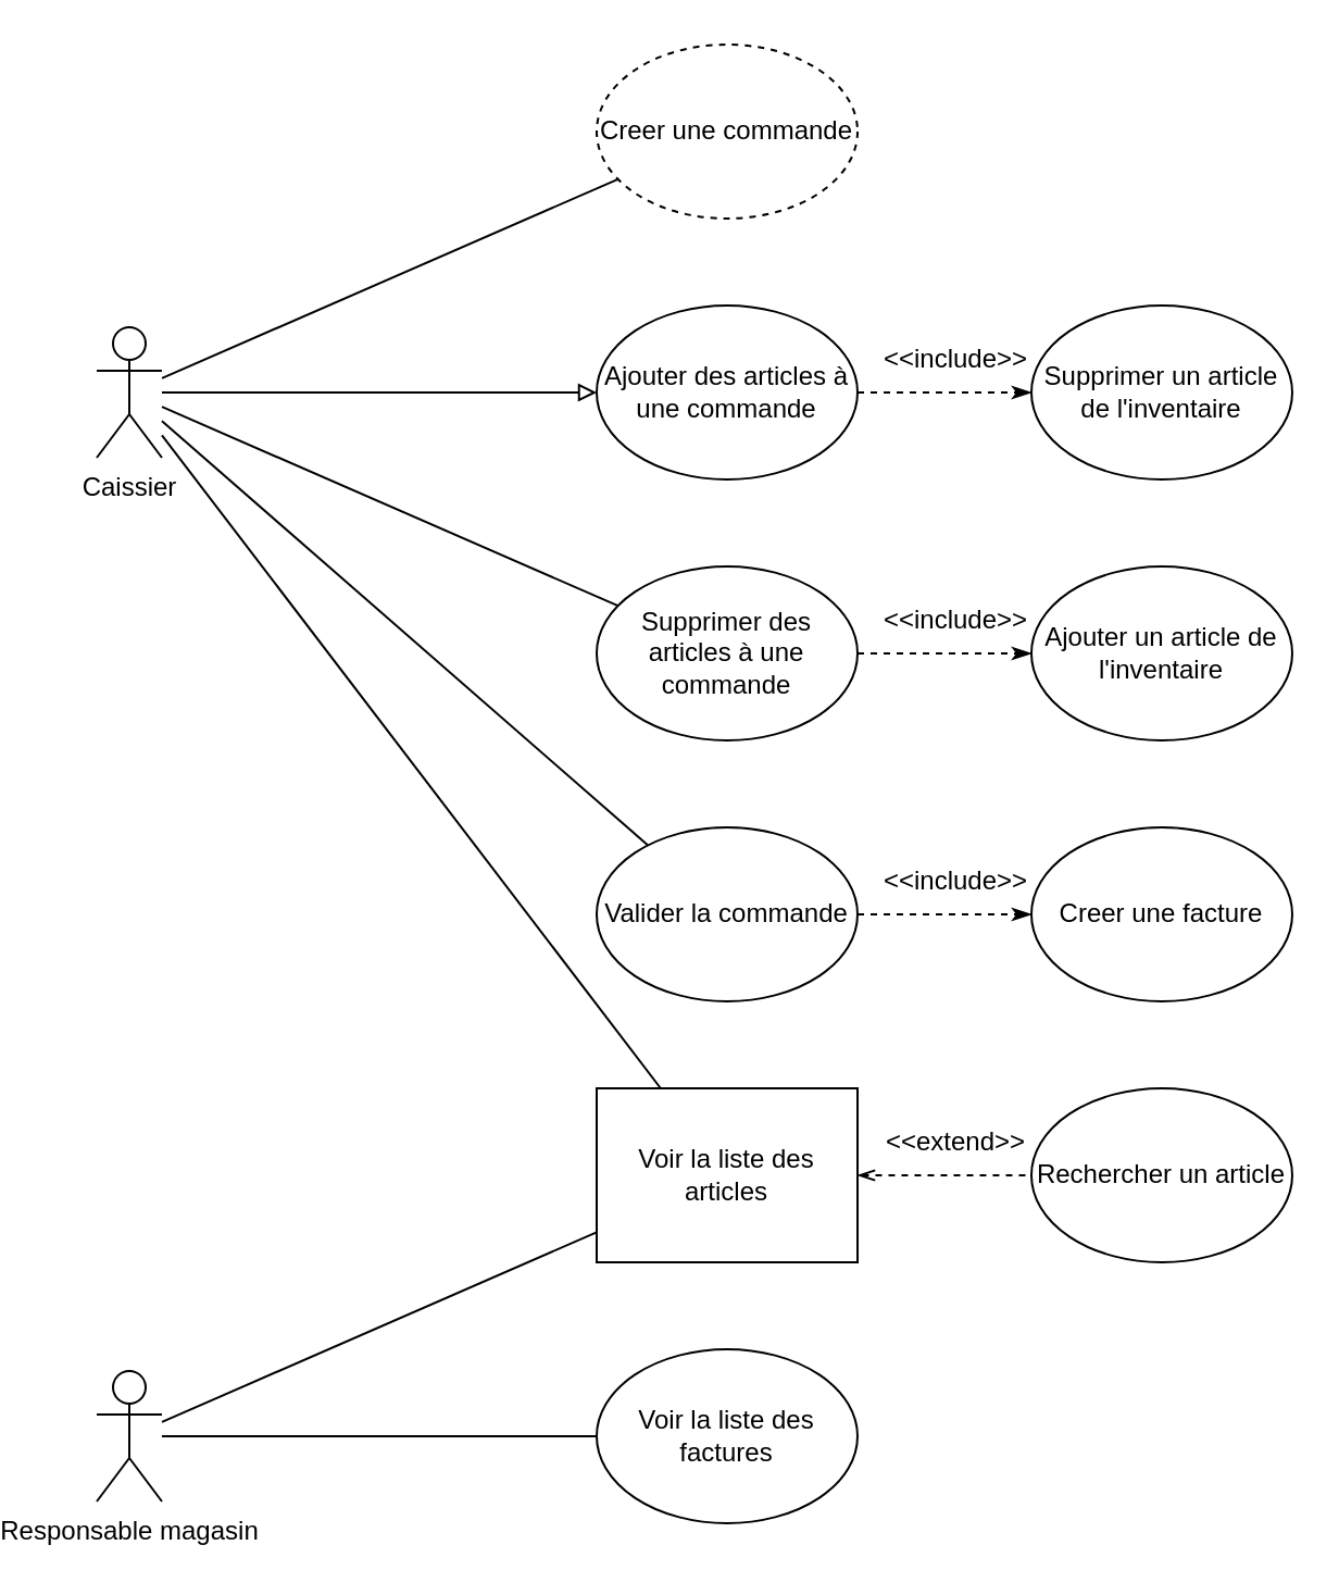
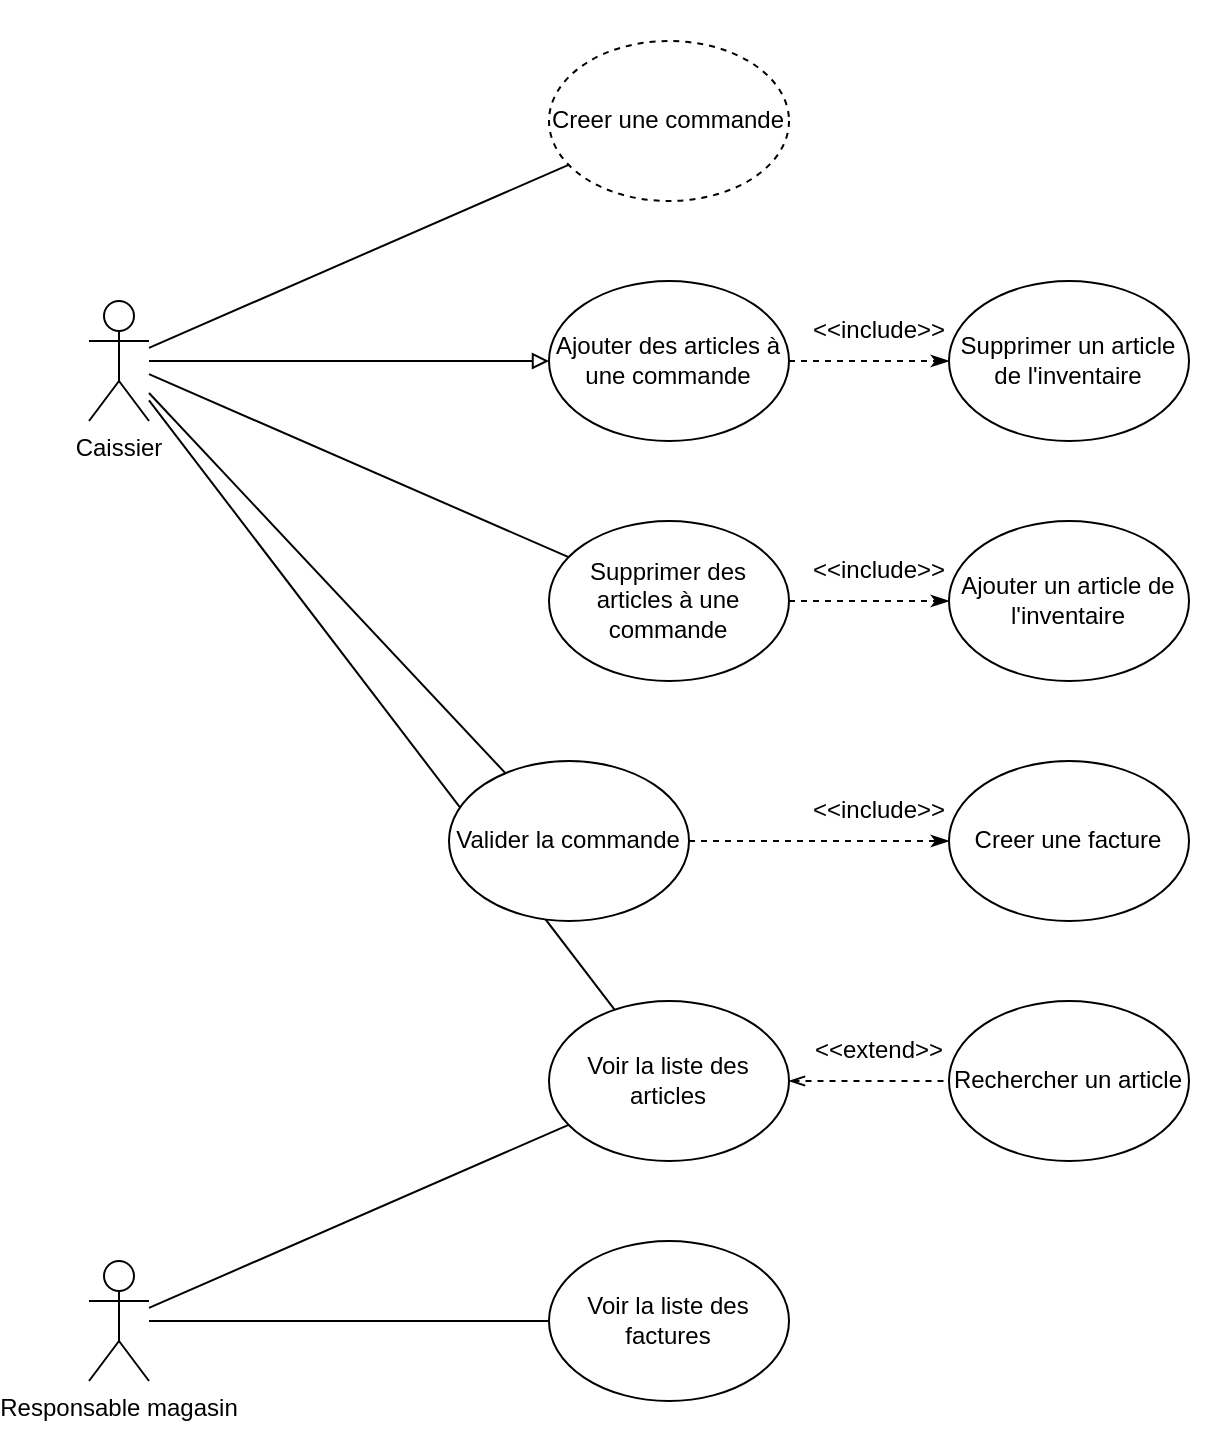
  <mxCell id="0" />
  <mxCell id="1" parent="0" />
  <mxCell id="2" style="edgeStyle=none;rounded=0;orthogonalLoop=1;jettySize=auto;html=1;endArrow=none;endFill=0;" edge="1" parent="1" source="4" target="19"><mxGeometry relative="1" as="geometry" /></mxCell>
  <mxCell id="3" style="edgeStyle=none;rounded=0;orthogonalLoop=1;jettySize=auto;html=1;endArrow=none;endFill=0;" edge="1" parent="1" source="4" target="20"><mxGeometry relative="1" as="geometry" /></mxCell>
  <mxCell id="4" value="Responsable magasin" style="shape=umlActor;verticalLabelPosition=bottom;verticalAlign=top;html=1;outlineConnect=0;" vertex="1" parent="1"><mxGeometry x="20" y="630" width="30" height="60" as="geometry" /></mxCell>
  <mxCell id="5" style="edgeStyle=none;rounded=0;orthogonalLoop=1;jettySize=auto;html=1;endArrow=none;endFill=0;" edge="1" parent="1" source="10" target="11"><mxGeometry relative="1" as="geometry" /></mxCell>
  <mxCell id="6" style="edgeStyle=none;rounded=0;orthogonalLoop=1;jettySize=auto;html=1;endArrow=block;endFill=0;" edge="1" parent="1" source="10" target="13"><mxGeometry relative="1" as="geometry" /></mxCell>
  <mxCell id="7" style="edgeStyle=none;rounded=0;orthogonalLoop=1;jettySize=auto;html=1;endArrow=none;endFill=0;" edge="1" parent="1" source="10" target="15"><mxGeometry relative="1" as="geometry" /></mxCell>
  <mxCell id="8" style="edgeStyle=none;rounded=0;orthogonalLoop=1;jettySize=auto;html=1;endArrow=none;endFill=0;" edge="1" parent="1" source="10" target="22"><mxGeometry relative="1" as="geometry" /></mxCell>
  <mxCell id="9" style="edgeStyle=none;rounded=0;orthogonalLoop=1;jettySize=auto;html=1;endArrow=none;endFill=0;" edge="1" parent="1" source="10" target="19"><mxGeometry relative="1" as="geometry" /></mxCell>
  <mxCell id="10" value="Caissier" style="shape=umlActor;verticalLabelPosition=bottom;verticalAlign=top;html=1;outlineConnect=0;" vertex="1" parent="1"><mxGeometry x="20" y="150" width="30" height="60" as="geometry" /></mxCell>
  <mxCell id="11" value="Creer une commande" style="ellipse;whiteSpace=wrap;html=1;dashed=1;" vertex="1" parent="1"><mxGeometry x="250" width="120" height="80" as="geometry" y="20" /></mxCell>
  <mxCell id="12" style="edgeStyle=none;rounded=0;orthogonalLoop=1;jettySize=auto;html=1;endArrow=classicThin;endFill=1;dashed=1;" edge="1" parent="1" source="13" target="16"><mxGeometry relative="1" as="geometry" /></mxCell>
  <mxCell id="13" value="Ajouter des articles à une commande" style="ellipse;whiteSpace=wrap;html=1;" vertex="1" parent="1"><mxGeometry x="250" y="140" width="120" height="80" as="geometry" /></mxCell>
  <mxCell id="14" style="edgeStyle=none;rounded=0;orthogonalLoop=1;jettySize=auto;html=1;endArrow=classicThin;endFill=1;dashed=1;" edge="1" parent="1" source="15" target="17"><mxGeometry relative="1" as="geometry" /></mxCell>
  <mxCell id="15" value="Supprimer des articles à une commande" style="ellipse;whiteSpace=wrap;html=1;" vertex="1" parent="1"><mxGeometry x="250" y="260" width="120" height="80" as="geometry" /></mxCell>
  <mxCell id="16" value="Supprimer un article de l'inventaire" style="ellipse;whiteSpace=wrap;html=1;" vertex="1" parent="1"><mxGeometry x="450" y="140" width="120" height="80" as="geometry" /></mxCell>
  <mxCell id="17" value="Ajouter un article de l'inventaire" style="ellipse;whiteSpace=wrap;html=1;" vertex="1" parent="1"><mxGeometry x="450" y="260" width="120" height="80" as="geometry" /></mxCell>
  <mxCell id="18" style="edgeStyle=none;rounded=0;orthogonalLoop=1;jettySize=auto;html=1;endArrow=none;endFill=0;dashed=1;startArrow=openThin;startFill=0;" edge="1" parent="1" source="19" target="24"><mxGeometry relative="1" as="geometry" /></mxCell>
- <mxCell id="19" value="Voir la liste des articles" style="whiteSpace=wrap;html=1;rounded=0;" vertex="1" parent="1"><mxGeometry x="250" y="500" width="120" height="80" as="geometry" /></mxCell>
+ <mxCell id="19" value="Voir la liste des articles" style="ellipse;whiteSpace=wrap;html=1;" vertex="1" parent="1"><mxGeometry x="250" y="500" width="120" height="80" as="geometry" /></mxCell>
  <mxCell id="20" value="Voir la liste des factures" style="ellipse;whiteSpace=wrap;html=1;" vertex="1" parent="1"><mxGeometry x="250" y="620" width="120" height="80" as="geometry" /></mxCell>
  <mxCell id="21" style="edgeStyle=none;rounded=0;orthogonalLoop=1;jettySize=auto;html=1;endArrow=classicThin;endFill=1;dashed=1;" edge="1" parent="1" source="22" target="23"><mxGeometry relative="1" as="geometry" /></mxCell>
- <mxCell id="22" value="Valider la commande" style="ellipse;whiteSpace=wrap;html=1;" vertex="1" parent="1"><mxGeometry x="250" y="380" width="120" height="80" as="geometry" /></mxCell>
+ <mxCell id="22" value="Valider la commande" style="ellipse;whiteSpace=wrap;html=1;" vertex="1" parent="1"><mxGeometry x="200" y="380" width="120" height="80" as="geometry" /></mxCell>
  <mxCell id="23" value="Creer une facture" style="ellipse;whiteSpace=wrap;html=1;" vertex="1" parent="1"><mxGeometry x="450" y="380" width="120" height="80" as="geometry" /></mxCell>
  <mxCell id="24" value="Rechercher un article" style="ellipse;whiteSpace=wrap;html=1;" vertex="1" parent="1"><mxGeometry x="450" y="500" width="120" height="80" as="geometry" /></mxCell>
  <mxCell id="25" value="&amp;lt;&amp;lt;extend&amp;gt;&amp;gt;" style="text;html=1;align=center;verticalAlign=middle;resizable=0;points=[];autosize=1;strokeColor=none;fillColor=none;" vertex="1" parent="1"><mxGeometry x="370" y="510" width="90" height="30" as="geometry" /></mxCell>
  <mxCell id="26" value="&amp;lt;&amp;lt;include&amp;gt;&amp;gt;" style="text;html=1;align=center;verticalAlign=middle;resizable=0;points=[];autosize=1;strokeColor=none;fillColor=none;" vertex="1" parent="1"><mxGeometry x="370" y="390" width="90" height="30" as="geometry" /></mxCell>
  <mxCell id="27" value="&amp;lt;&amp;lt;include&amp;gt;&amp;gt;" style="text;html=1;align=center;verticalAlign=middle;resizable=0;points=[];autosize=1;strokeColor=none;fillColor=none;" vertex="1" parent="1"><mxGeometry x="370" y="270" width="90" height="30" as="geometry" /></mxCell>
  <mxCell id="28" value="&amp;lt;&amp;lt;include&amp;gt;&amp;gt;" style="text;html=1;align=center;verticalAlign=middle;resizable=0;points=[];autosize=1;strokeColor=none;fillColor=none;" vertex="1" parent="1"><mxGeometry x="370" y="150" width="90" height="30" as="geometry" /></mxCell>
